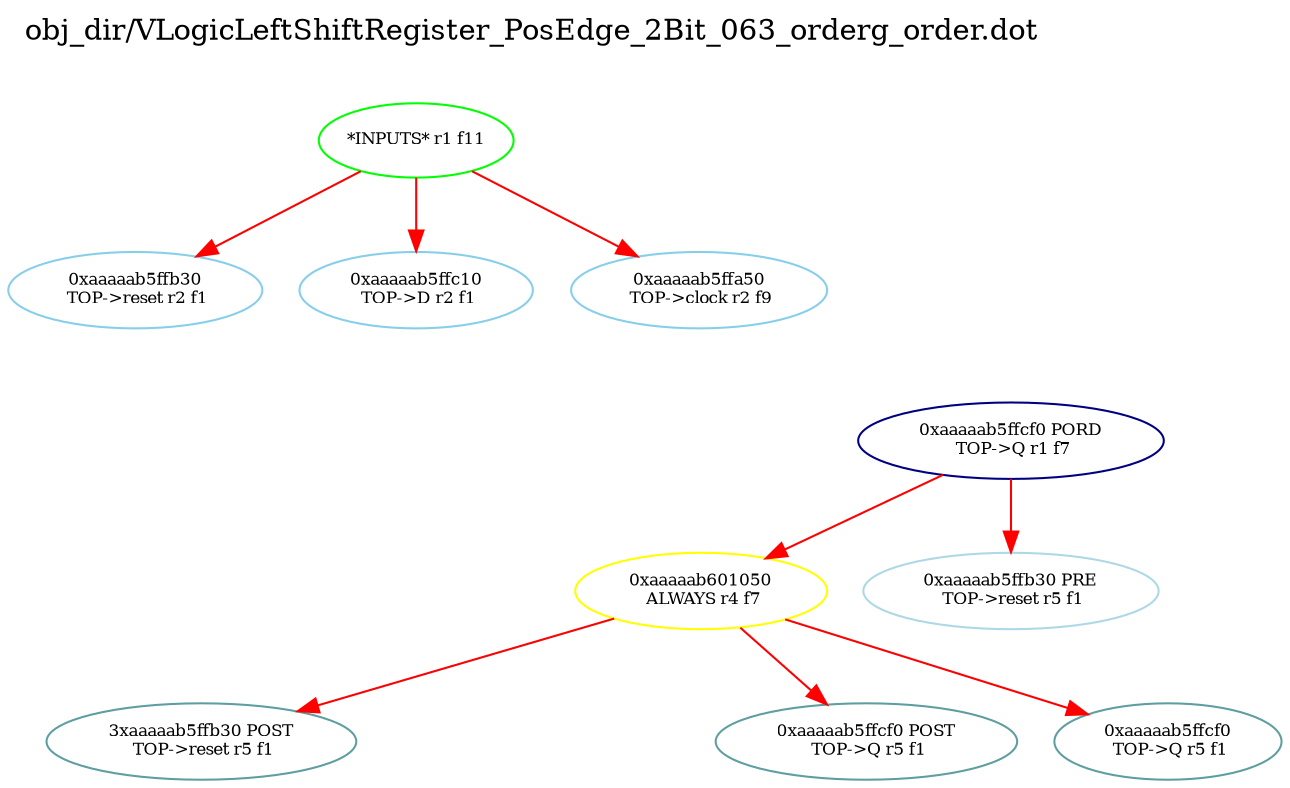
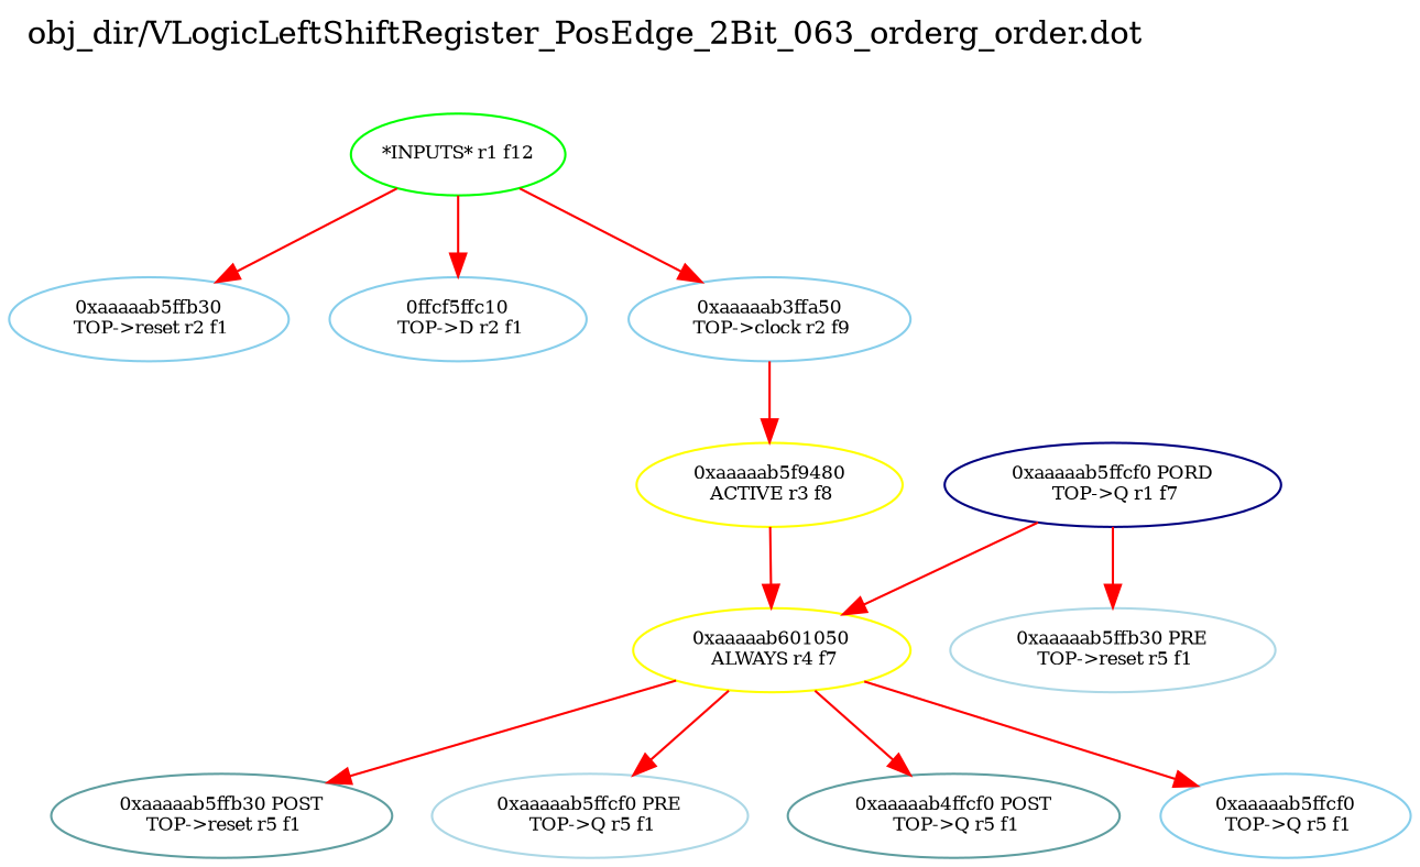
  digraph {
    label="obj_dir/VLogicLeftShiftRegister_PosEdge_2Bit_063_orderg_order.dot"
    labeljust=l
    labelloc=t
    rankdir=TB
    node [color=skyblue fontsize=8]
    edge [color=red fontsize=8 weight=32]
    n1 [color=NavyBlue label="0xaaaaab5ffcf0 PORD\n TOP->Q r1 f7"]
    n2 [color=yellow label="0xaaaaab601050\n ALWAYS r4 f7"]
    n3 [color=lightblue label="0xaaaaab5ffb30 PRE\n TOP->reset r5 f1"]
-   n4 [color=CadetBlue label="3xaaaaab5ffb30 POST\n TOP->reset r5 f1"]
-   n6 [color=CadetBlue label="0xaaaaab5ffcf0 POST\n TOP->Q r5 f1"]
-   n7 [color=CadetBlue label="0xaaaaab5ffcf0\n TOP->Q r5 f1"]
-   n8 [color=green label="*INPUTS* r1 f11"]
+   n4 [color=CadetBlue label="0xaaaaab5ffb30 POST\n TOP->reset r5 f1"]
+   n5 [color=lightblue label="0xaaaaab5ffcf0 PRE\n TOP->Q r5 f1"]
+   n6 [color=CadetBlue label="0xaaaaab4ffcf0 POST\n TOP->Q r5 f1"]
+   n7 [label="0xaaaaab5ffcf0\n TOP->Q r5 f1"]
+   n8 [color=green label="*INPUTS* r1 f12"]
    n9 [label="0xaaaaab5ffb30\n TOP->reset r2 f1"]
-   n10 [label="0xaaaaab5ffc10\n TOP->D r2 f1"]
-   n11 [label="0xaaaaab5ffa50\n TOP->clock r2 f9"]
+   n10 [label="0ffcf5ffc10\n TOP->D r2 f1"]
+   n11 [label="0xaaaaab3ffa50\n TOP->clock r2 f9"]
+   n12 [color=yellow label="0xaaaaab5f9480\n ACTIVE r3 f8"]
    n1 -> n2
    n1 -> n3
    n2 -> n4 [weight=2]
+   n2 -> n5
    n2 -> n6 [weight=2]
    n2 -> n7
    n8 -> n9 [weight=1]
    n8 -> n10 [weight=1]
    n8 -> n11 [weight=1]
+   n11 -> n12 [weight=8]
+   n12 -> n2
  }
